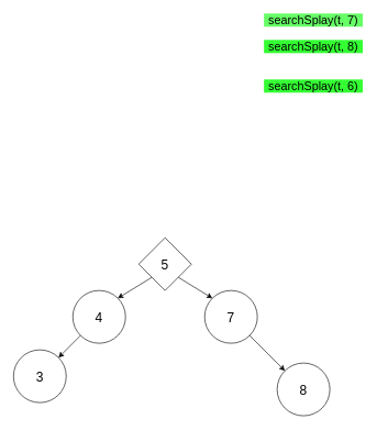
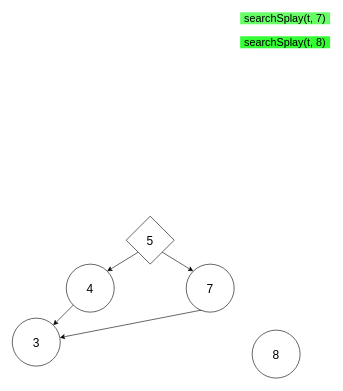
  <mxCell id="0" />
  <mxCell id="1" parent="0" />
  <mxCell id="2" style="edgeStyle=none;rounded=0;orthogonalLoop=1;jettySize=auto;html=1;exitX=0;exitY=1;exitDx=0;exitDy=0;entryX=1;entryY=0;entryDx=0;entryDy=0;" parent="1" source="4" target="6" edge="1"><mxGeometry relative="1" as="geometry" /></mxCell>
  <mxCell id="3" style="edgeStyle=none;rounded=0;orthogonalLoop=1;jettySize=auto;html=1;exitX=1;exitY=1;exitDx=0;exitDy=0;entryX=0;entryY=0;entryDx=0;entryDy=0;" parent="1" source="4" target="10" edge="1"><mxGeometry relative="1" as="geometry" /></mxCell>
  <mxCell id="4" value="&lt;font style=&quot;font-size: 20px&quot;&gt;5&lt;/font&gt;" style="rhombus;whiteSpace=wrap;html=1;" parent="1" vertex="1"><mxGeometry x="210" y="360" width="80" height="80" as="geometry" /></mxCell>
  <mxCell id="5" style="edgeStyle=none;rounded=0;orthogonalLoop=1;jettySize=auto;html=1;exitX=0;exitY=1;exitDx=0;exitDy=0;entryX=1;entryY=0;entryDx=0;entryDy=0;" parent="1" source="6" target="7" edge="1"><mxGeometry relative="1" as="geometry" /></mxCell>
  <mxCell id="6" value="&lt;font style=&quot;font-size: 20px&quot;&gt;4&lt;/font&gt;" style="ellipse;whiteSpace=wrap;html=1;" parent="1" vertex="1"><mxGeometry x="110" y="440" width="80" height="80" as="geometry" /></mxCell>
  <mxCell id="7" value="&lt;span style=&quot;font-size: 20px&quot;&gt;3&lt;/span&gt;" style="ellipse;whiteSpace=wrap;html=1;" parent="1" vertex="1"><mxGeometry x="20" y="530" width="80" height="80" as="geometry" /></mxCell>
  <mxCell id="8" value="&lt;font style=&quot;font-size: 20px&quot;&gt;8&lt;br&gt;&lt;/font&gt;" style="ellipse;whiteSpace=wrap;html=1;" parent="1" vertex="1"><mxGeometry x="420" y="550" width="80" height="80" as="geometry" /></mxCell>
- <mxCell id="9" style="edgeStyle=none;rounded=0;orthogonalLoop=1;jettySize=auto;html=1;exitX=1;exitY=1;exitDx=0;exitDy=0;entryX=0;entryY=0;entryDx=0;entryDy=0;" parent="1" source="10" target="8" edge="1"><mxGeometry relative="1" as="geometry" /></mxCell>
+ <mxCell id="9" style="edgeStyle=none;rounded=0;orthogonalLoop=1;jettySize=auto;html=1;exitX=1;exitY=1;exitDx=0;exitDy=0;" parent="1" source="10" target="7" edge="1"><mxGeometry relative="1" as="geometry" /></mxCell>
  <mxCell id="10" value="&lt;font style=&quot;font-size: 20px&quot;&gt;7&lt;/font&gt;" style="ellipse;whiteSpace=wrap;html=1;" parent="1" vertex="1"><mxGeometry x="310" y="440" width="80" height="80" as="geometry" /></mxCell>
  <mxCell id="11" value="&lt;font style=&quot;font-size: 18px&quot;&gt;searchSplay(t, 8)&lt;/font&gt;" style="text;html=1;strokeColor=none;fillColor=#33FF33;align=center;verticalAlign=middle;whiteSpace=wrap;rounded=0;" parent="1" vertex="1"><mxGeometry x="400" y="60" width="150" height="20" as="geometry" /></mxCell>
  <mxCell id="12" value="&lt;font style=&quot;font-size: 18px&quot;&gt;searchSplay(t, 7)&lt;/font&gt;" style="text;html=1;strokeColor=none;fillColor=#66FF66;align=center;verticalAlign=middle;whiteSpace=wrap;rounded=0;" parent="1" vertex="1"><mxGeometry x="400" y="20" width="150" height="20" as="geometry" /></mxCell>
- <mxCell id="13" value="&lt;font style=&quot;font-size: 18px&quot;&gt;searchSplay(t, 6)&lt;/font&gt;" style="text;html=1;strokeColor=none;fillColor=#33FF33;align=center;verticalAlign=middle;whiteSpace=wrap;rounded=0;" parent="1" vertex="1"><mxGeometry x="400" y="120" width="150" height="20" as="geometry" /></mxCell>
  <mxCell id="14" style="edgeStyle=none;rounded=0;orthogonalLoop=1;jettySize=auto;html=1;exitX=0;exitY=1;exitDx=0;exitDy=0;" parent="1" source="4" target="4" edge="1"><mxGeometry relative="1" as="geometry" /></mxCell>
